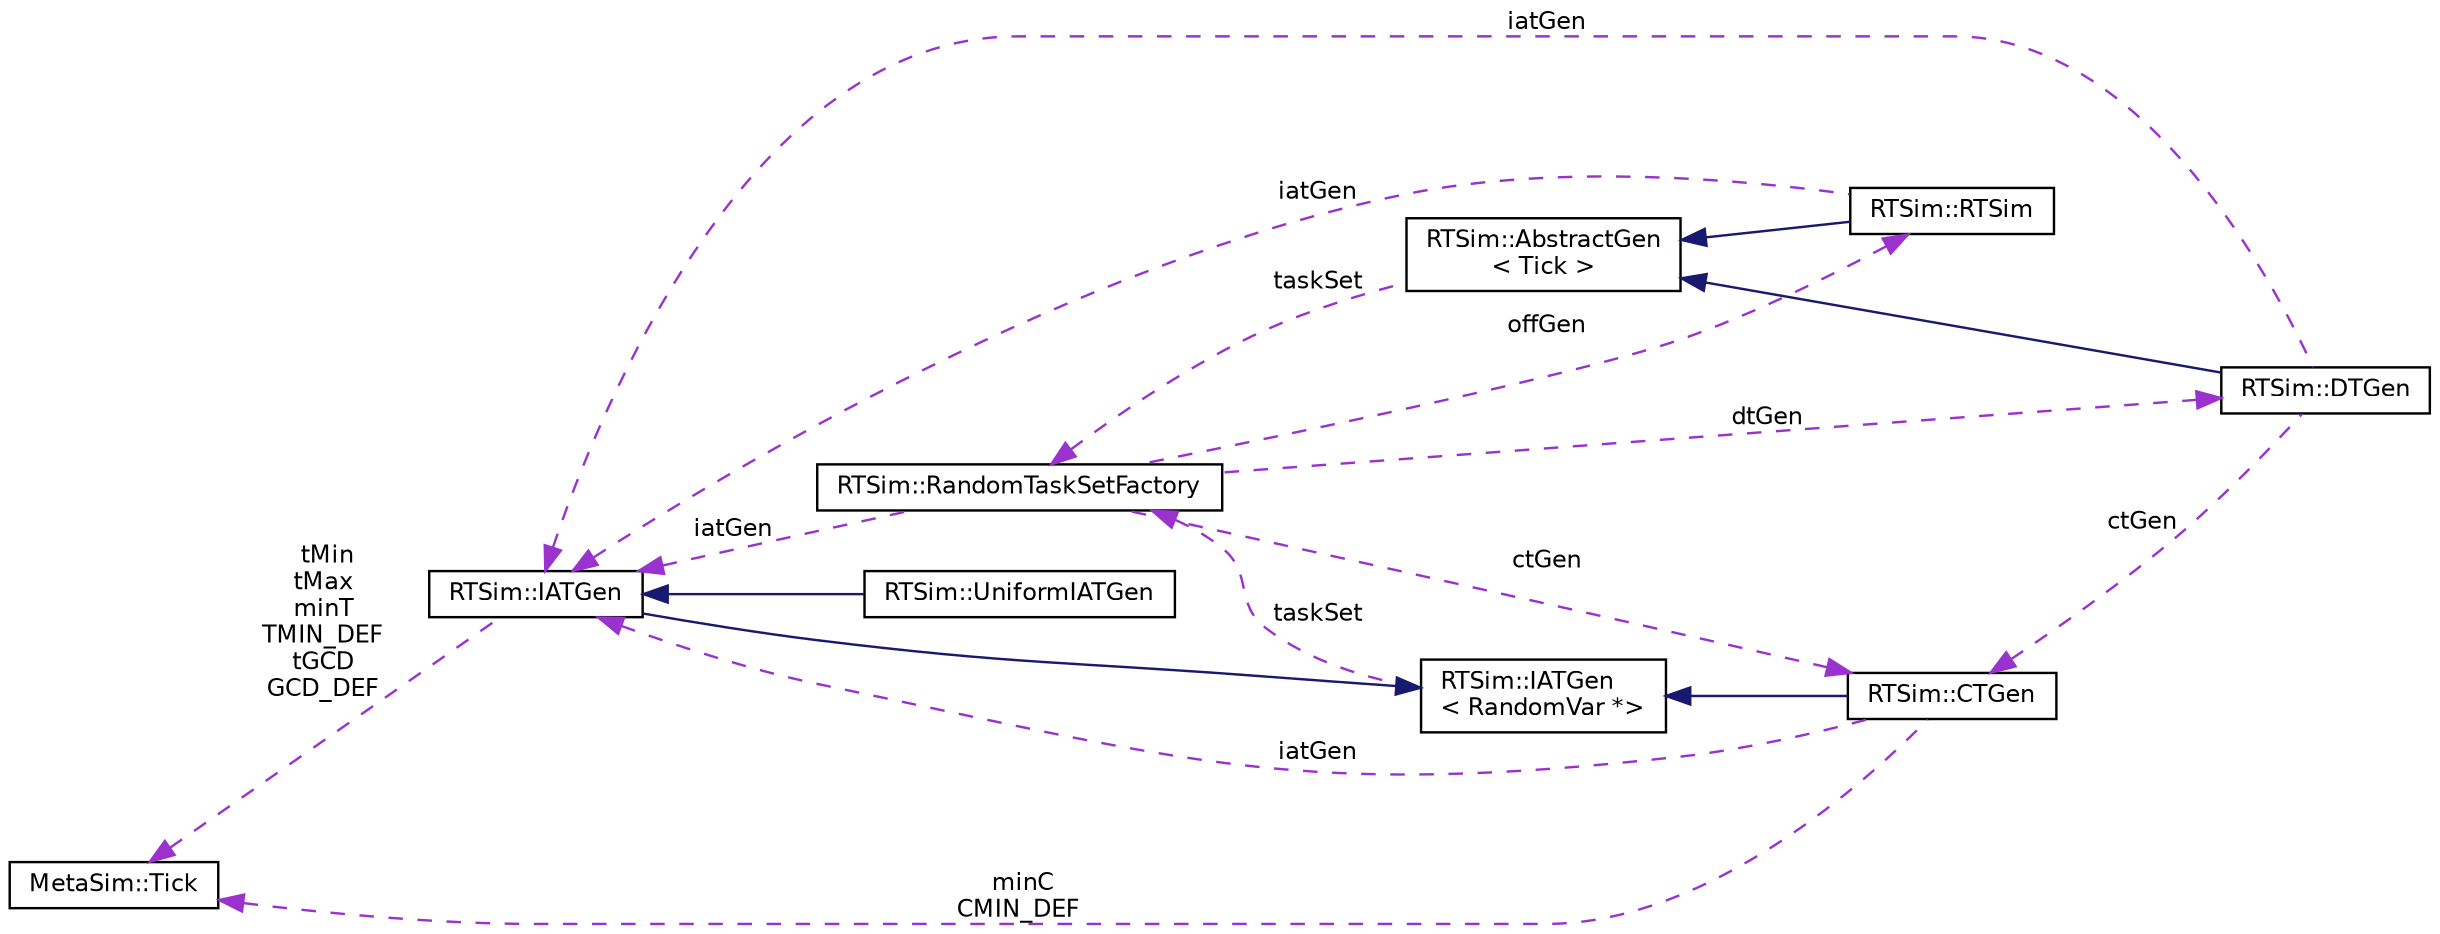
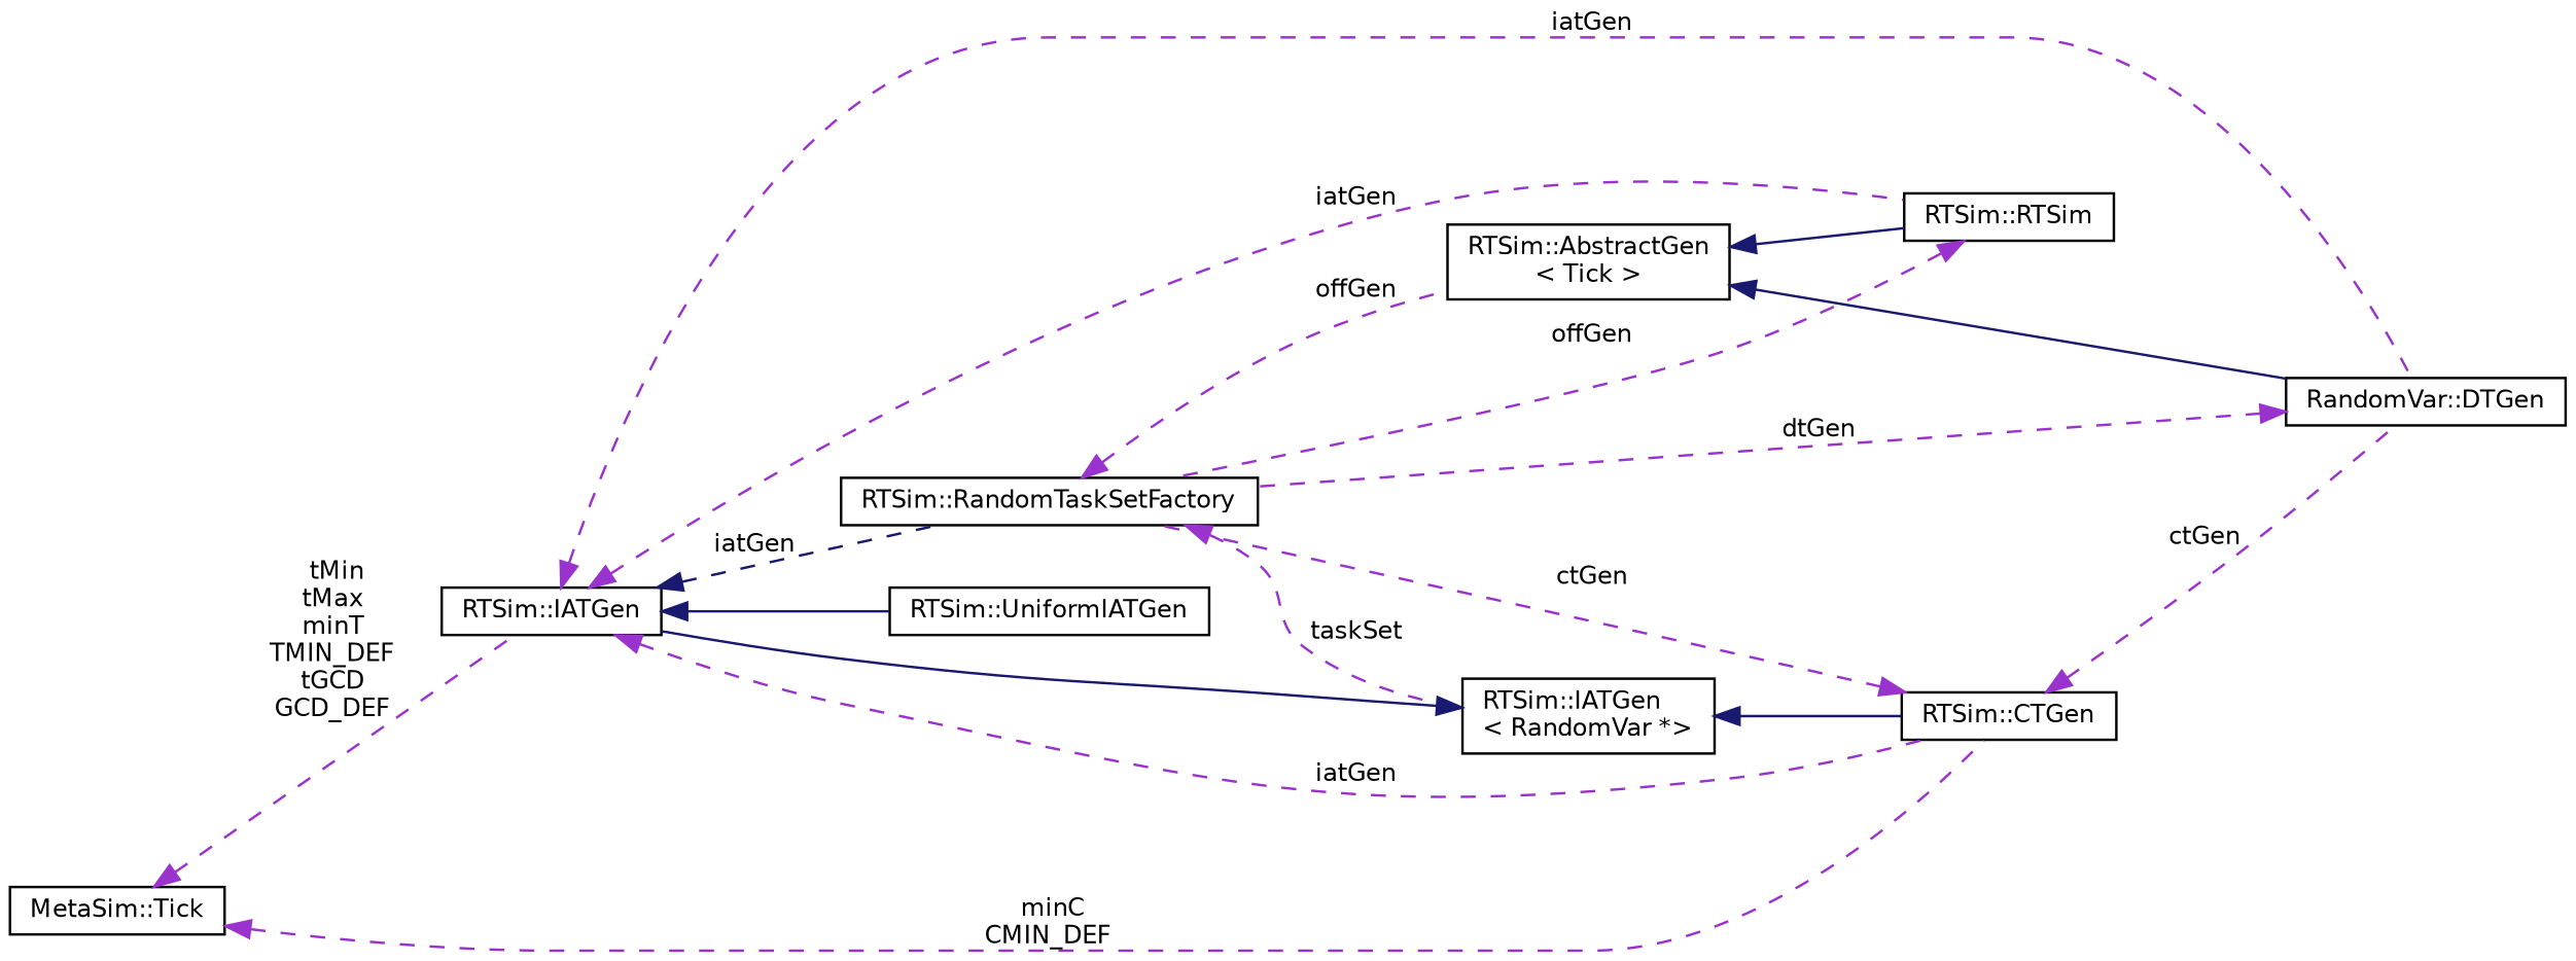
  digraph {
    rankdir=LR
    node [color=black fillcolor=white fontname=Helvetica fontsize=10 shape=record style=filled]
    edge [color=darkorchid3 dir=back fontname=Helvetica fontsize=10 labelfontname=Helvetica labelfontsize=10 style=dashed]
    n1 [height=0.2 label="RTSim::UniformIATGen" width=0.4]
    n2 [height=0.2 label="RTSim::IATGen" width=0.4]
    n3 [height=0.2 label="RTSim::RandomTaskSetFactory" width=0.4]
    n4 [height=0.2 label="RTSim::RTSim" width=0.4]
-   n5 [height=0.2 label="RTSim::DTGen" width=0.4]
+   n5 [height=0.2 label="RandomVar::DTGen" width=0.4]
    n6 [height=0.2 label="RTSim::CTGen" width=0.4]
    n7 [height=0.2 label="RTSim::IATGen\l\< RandomVar *\>" width=0.4]
    n8 [height=0.2 label="RTSim::AbstractGen\l\< Tick \>" width=0.4]
    n9 [height=0.2 label="MetaSim::Tick" width=0.4]
    n2 -> n1 [color=midnightblue style=solid]
-   n2 -> n3 [label=" iatGen"]
+   n2 -> n3 [color=midnightblue label=" iatGen"]
    n2 -> n4 [label=" iatGen"]
    n2 -> n5 [label=" iatGen"]
    n2 -> n6 [label=" iatGen"]
    n3 -> n7 [label=" taskSet"]
-   n3 -> n8 [label=" taskSet"]
+   n3 -> n8 [label=" offGen"]
    n4 -> n3 [label=" offGen"]
    n5 -> n3 [label=" dtGen"]
    n6 -> n3 [label=" ctGen"]
    n6 -> n5 [label=" ctGen"]
    n7 -> n2 [color=midnightblue style=solid]
    n7 -> n6 [color=midnightblue style=solid]
    n8 -> n4 [color=midnightblue style=solid]
    n8 -> n5 [color=midnightblue style=solid]
    n9 -> n2 [label=" tMin\ntMax\nminT\nTMIN_DEF\ntGCD\nGCD_DEF"]
    n9 -> n6 [label=" minC\nCMIN_DEF"]
  }
